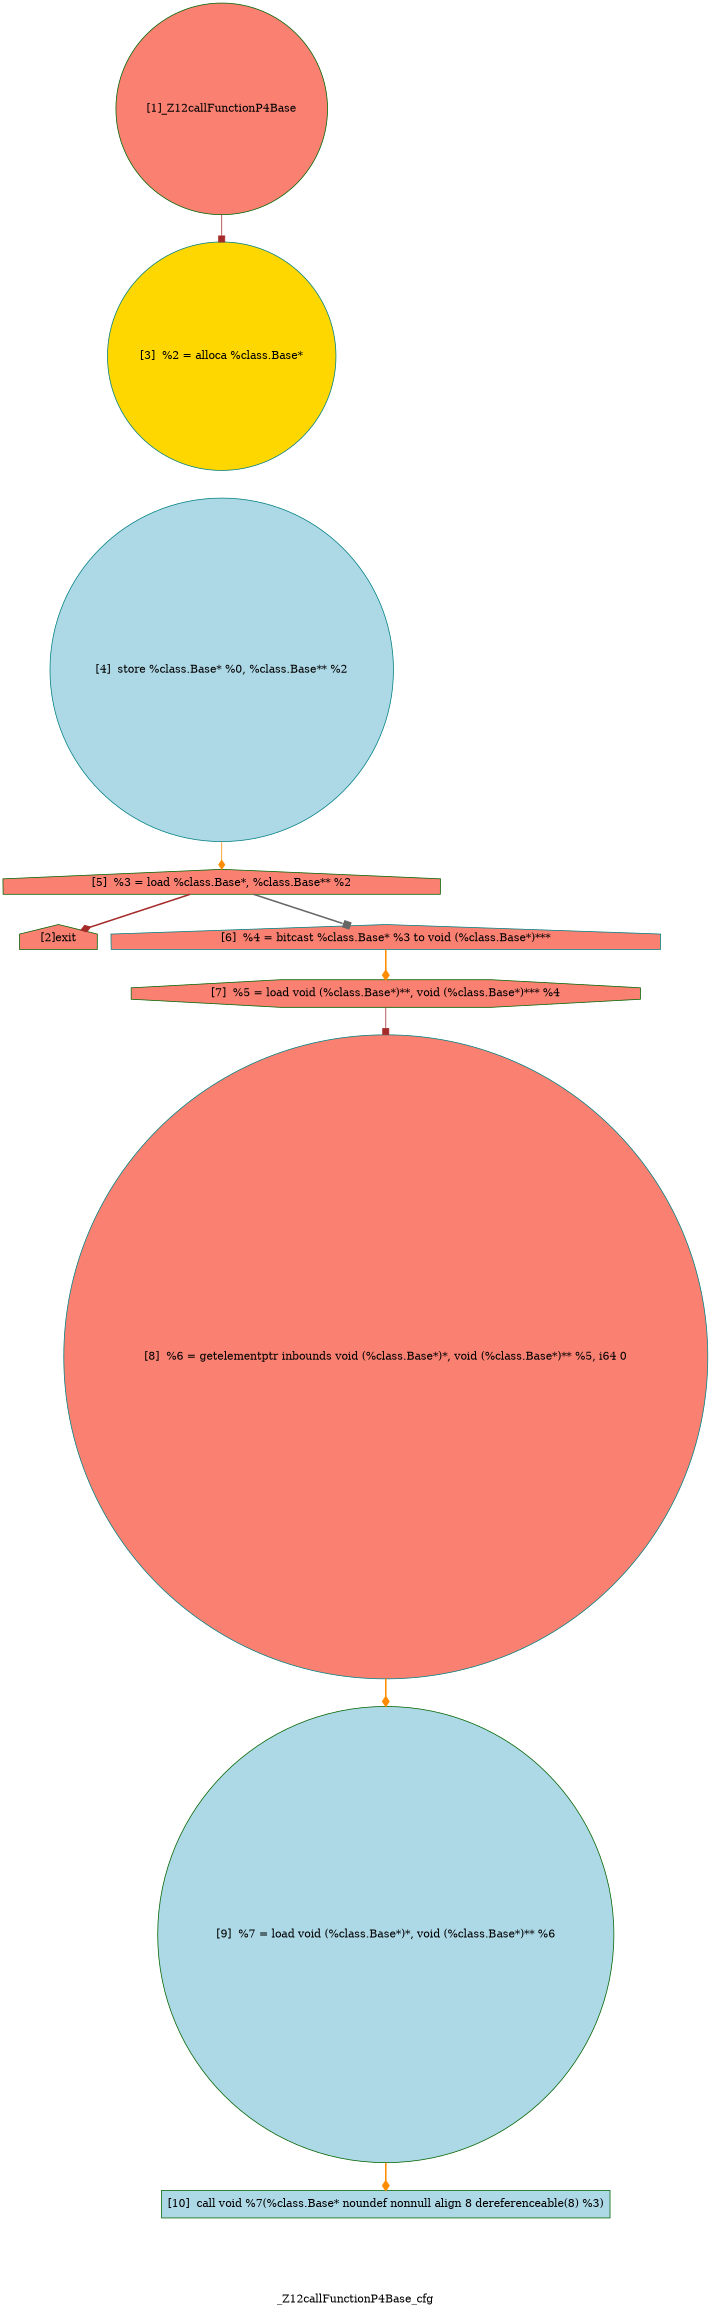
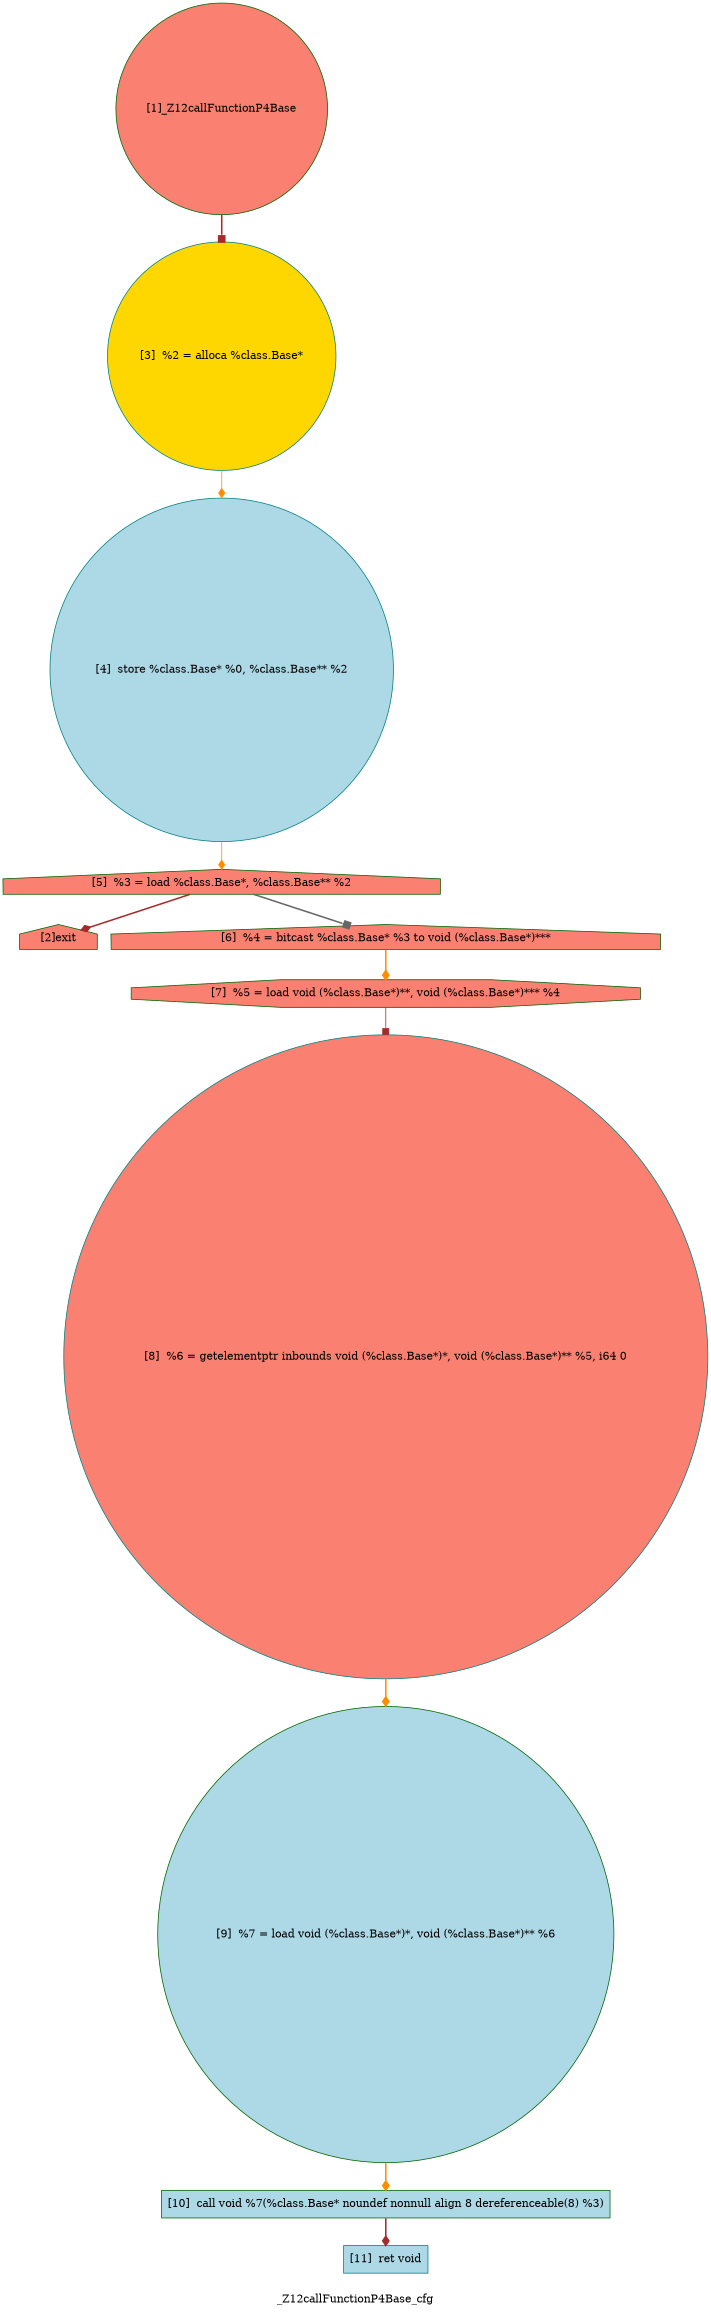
  digraph {
    label=_Z12callFunctionP4Base_cfg
    node [color=darkgreen fillcolor=salmon shape=circle style=filled]
    edge [arrowhead=diamond color=darkorange style=bold]
    n1 [label="[1]_Z12callFunctionP4Base"]
    n2 [color=teal fillcolor=gold label="[3]  %2 = alloca %class.Base*"]
    n3 [color=teal fillcolor=lightblue label="[4]  store %class.Base* %0, %class.Base** %2"]
    n4 [label="[2]exit" shape=house]
    n5 [label="[5]  %3 = load %class.Base*, %class.Base** %2" shape=house]
-   n6 [color=teal label="[6]  %4 = bitcast %class.Base* %3 to void (%class.Base*)***" shape=house]
+   n6 [label="[6]  %4 = bitcast %class.Base* %3 to void (%class.Base*)***" shape=house]
    n7 [label="[7]  %5 = load void (%class.Base*)**, void (%class.Base*)*** %4" shape=octagon]
    n8 [color=teal label="[8]  %6 = getelementptr inbounds void (%class.Base*)*, void (%class.Base*)** %5, i64 0"]
    n9 [fillcolor=lightblue label="[9]  %7 = load void (%class.Base*)*, void (%class.Base*)** %6"]
    n10 [fillcolor=lightblue label="[10]  call void %7(%class.Base* noundef nonnull align 8 dereferenceable(8) %3)" shape=box]
-   n1 -> n2 [arrowhead=box color=brown style=solid]
+   n11 [color=teal fillcolor=lightblue label="[11]  ret void" shape=box]
+   n1 -> n2 [arrowhead=box color=brown]
+   n2 -> n3 [style=solid]
    n3 -> n5 [style=solid]
    n5 -> n4 [color=brown]
    n5 -> n6 [arrowhead=box color=gray40]
    n6 -> n7
    n7 -> n8 [arrowhead=box color=brown style=solid]
    n8 -> n9
    n9 -> n10
+   n10 -> n11 [color=brown]
  }
